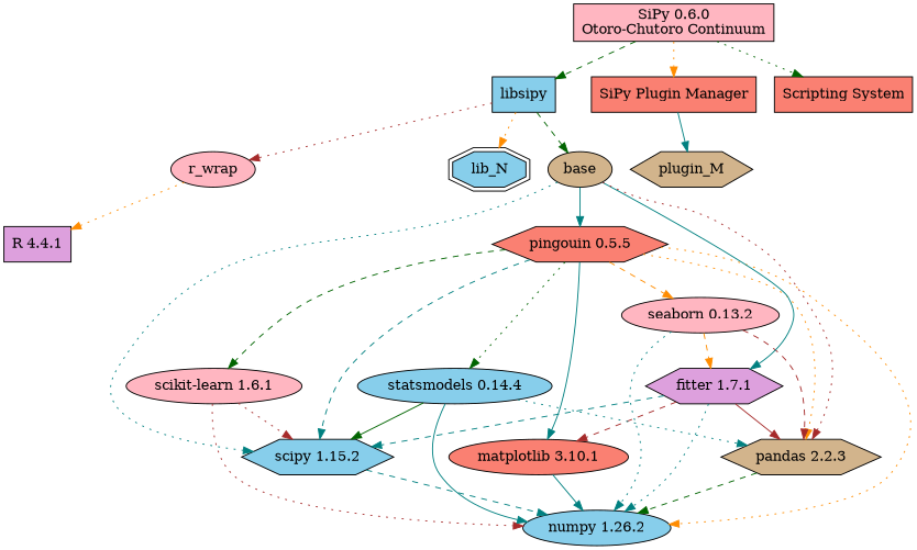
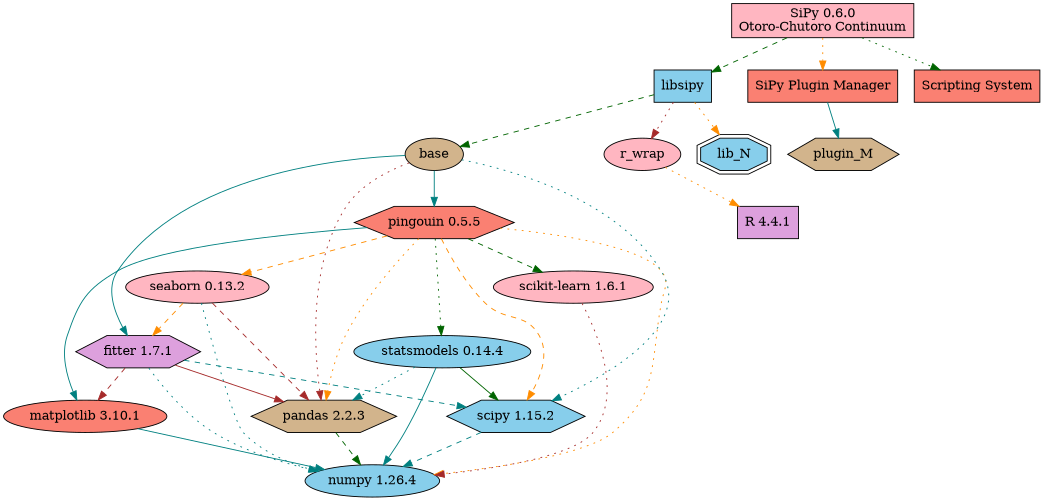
  digraph {
    rankdir=TB
    node [fillcolor=skyblue style=filled]
    edge [color=teal style=dotted]
    n1 [fillcolor=plum label="fitter 1.7.1" shape=hexagon]
    n2 [fillcolor=salmon label="matplotlib 3.10.1"]
-   n3 [label="numpy 1.26.2"]
+   n3 [label="numpy 1.26.4"]
    n4 [fillcolor=tan label="pandas 2.2.3" shape=hexagon]
    n5 [label="scipy 1.15.2" shape=hexagon]
    n6 [fillcolor=salmon label="pingouin 0.5.5" shape=hexagon]
    n7 [fillcolor=lightpink label="seaborn 0.13.2"]
    n8 [fillcolor=lightpink label="scikit-learn 1.6.1"]
    n9 [label="statsmodels 0.14.4"]
    n10 [fillcolor=lightpink label="SiPy 0.6.0\nOtoro-Chutoro Continuum" shape=rectangle]
    n11 [label=libsipy shape=rectangle]
    base [fillcolor=tan]
    r_wrap [fillcolor=lightpink]
    lib_N [shape=doubleoctagon]
    n15 [fillcolor=salmon label="SiPy Plugin Manager" shape=rectangle]
    plugin_M [fillcolor=tan shape=hexagon]
    n17 [fillcolor=salmon label="Scripting System" shape=rectangle]
    n18 [fillcolor=plum label="R 4.4.1" shape=rectangle]
    subgraph sub_1 {
      n1
      n2
      n3
      n4
      n5
      n6
      n7
      n8
      n9
    }
    subgraph sub_2 {
      n1
      n4
      n5
      n6
      n10
      n11
      base
      r_wrap
      lib_N
    }
    subgraph sub_3 {
      n10
      n15
      plugin_M
    }
    subgraph sub_4 {
      n10
      n17
    }
    n1 -> n2 [color=brown style=dashed]
    n1 -> n3
    n1 -> n4 [color=brown style=solid]
    n1 -> n5 [style=dashed]
    n2 -> n3 [style=solid]
    n4 -> n3 [color=darkgreen style=dashed]
    n5 -> n3 [style=dashed]
    n6 -> n2 [style=solid]
    n6 -> n3 [color=darkorange]
    n6 -> n4 [color=darkorange]
-   n6 -> n5 [style=dashed]
+   n6 -> n5 [color=darkorange style=dashed]
    n6 -> n7 [color=darkorange style=dashed]
    n6 -> n8 [color=darkgreen style=dashed]
    n6 -> n9 [color=darkgreen]
    n7 -> n1 [color=darkorange style=dashed]
    n7 -> n3
    n7 -> n4 [color=brown style=dashed]
    n8 -> n3 [color=brown]
-   n8 -> n5 [color=brown]
    n9 -> n3 [style=solid]
    n9 -> n4
    n9 -> n5 [color=darkgreen style=solid]
    n10 -> n11 [color=darkgreen style=dashed]
    n10 -> n15 [color=darkorange]
    n10 -> n17 [color=darkgreen]
    n11 -> base [color=darkgreen style=dashed]
    n11 -> r_wrap [color=brown]
    n11 -> lib_N [color=darkorange]
    base -> n1 [style=solid]
    base -> n4 [color=brown]
    base -> n5
    base -> n6 [style=solid]
    r_wrap -> n18 [color=darkorange]
    n15 -> plugin_M [style=solid]
  }
